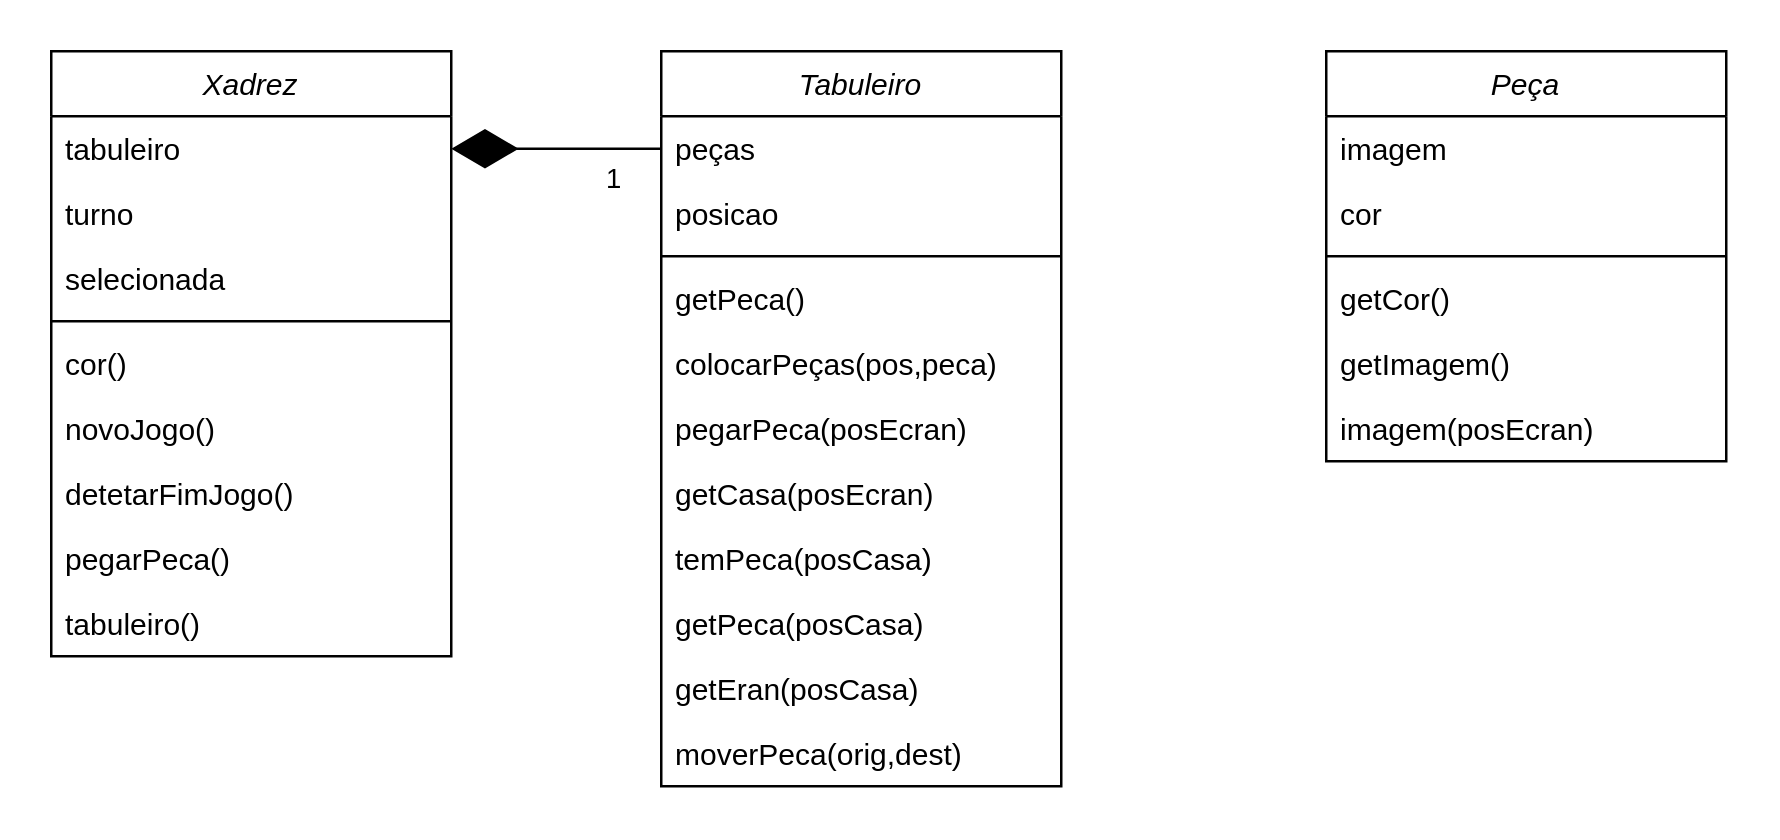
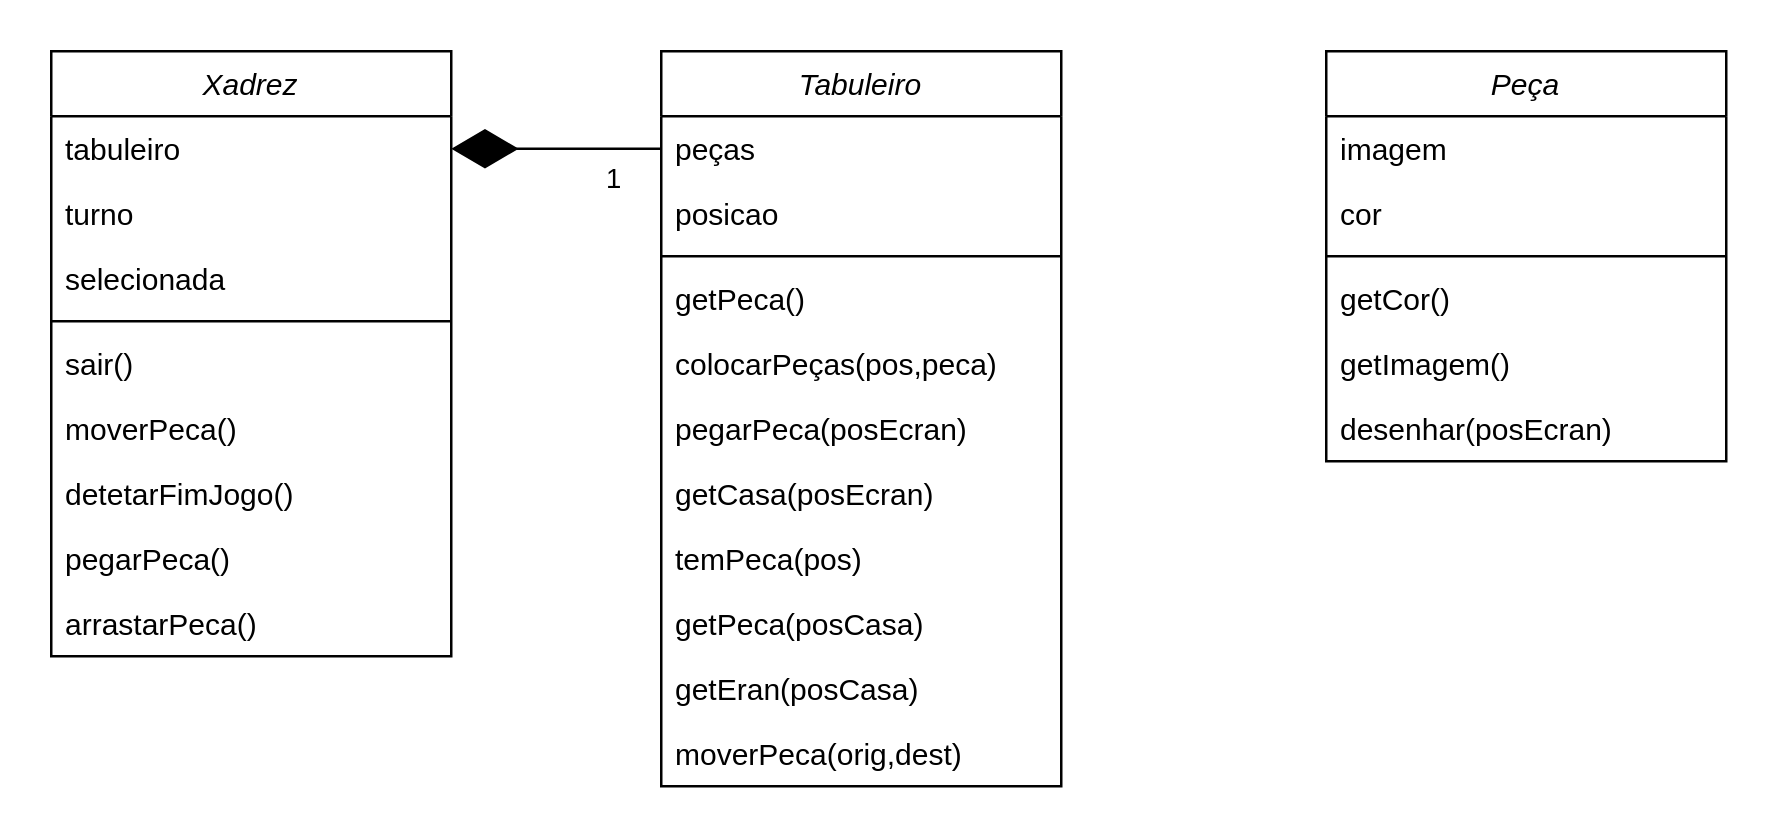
  <mxCell id="0" />
  <mxCell id="1" parent="0" />
  <mxCell id="2" value="Xadrez" style="swimlane;fontStyle=2;align=center;verticalAlign=top;childLayout=stackLayout;horizontal=1;startSize=26;horizontalStack=0;resizeParent=1;resizeLast=0;collapsible=1;marginBottom=0;rounded=0;shadow=0;strokeWidth=1;" parent="1" vertex="1"><mxGeometry x="20" y="20" width="160" height="242" as="geometry"><mxRectangle x="230" y="140" width="160" height="26" as="alternateBounds" /></mxGeometry></mxCell>
  <mxCell id="3" value="tabuleiro" style="text;align=left;verticalAlign=top;spacingLeft=4;spacingRight=4;overflow=hidden;rotatable=0;points=[[0,0.5],[1,0.5]];portConstraint=eastwest;" parent="2" vertex="1"><mxGeometry y="26" width="160" height="26" as="geometry" /></mxCell>
  <mxCell id="4" value="turno" style="text;align=left;verticalAlign=top;spacingLeft=4;spacingRight=4;overflow=hidden;rotatable=0;points=[[0,0.5],[1,0.5]];portConstraint=eastwest;" parent="2" vertex="1"><mxGeometry y="52" width="160" height="26" as="geometry" /></mxCell>
  <mxCell id="5" value="selecionada&#10;" style="text;align=left;verticalAlign=top;spacingLeft=4;spacingRight=4;overflow=hidden;rotatable=0;points=[[0,0.5],[1,0.5]];portConstraint=eastwest;" vertex="1" parent="2"><mxGeometry y="78" width="160" height="26" as="geometry" /></mxCell>
  <mxCell id="6" value="" style="line;html=1;strokeWidth=1;align=left;verticalAlign=middle;spacingTop=-1;spacingLeft=3;spacingRight=3;rotatable=0;labelPosition=right;points=[];portConstraint=eastwest;" parent="2" vertex="1"><mxGeometry y="104" width="160" height="8" as="geometry" /></mxCell>
- <mxCell id="7" value="cor()&#10;" style="text;align=left;verticalAlign=top;spacingLeft=4;spacingRight=4;overflow=hidden;rotatable=0;points=[[0,0.5],[1,0.5]];portConstraint=eastwest;" parent="2" vertex="1"><mxGeometry y="112" width="160" height="26" as="geometry" /></mxCell>
- <mxCell id="8" value="novoJogo()" style="text;align=left;verticalAlign=top;spacingLeft=4;spacingRight=4;overflow=hidden;rotatable=0;points=[[0,0.5],[1,0.5]];portConstraint=eastwest;" parent="2" vertex="1"><mxGeometry y="138" width="160" height="26" as="geometry" /></mxCell>
+ <mxCell id="7" value="sair()&#10;" style="text;align=left;verticalAlign=top;spacingLeft=4;spacingRight=4;overflow=hidden;rotatable=0;points=[[0,0.5],[1,0.5]];portConstraint=eastwest;" parent="2" vertex="1"><mxGeometry y="112" width="160" height="26" as="geometry" /></mxCell>
+ <mxCell id="8" value="moverPeca()" style="text;align=left;verticalAlign=top;spacingLeft=4;spacingRight=4;overflow=hidden;rotatable=0;points=[[0,0.5],[1,0.5]];portConstraint=eastwest;" parent="2" vertex="1"><mxGeometry y="138" width="160" height="26" as="geometry" /></mxCell>
  <mxCell id="9" value="detetarFimJogo()" style="text;align=left;verticalAlign=top;spacingLeft=4;spacingRight=4;overflow=hidden;rotatable=0;points=[[0,0.5],[1,0.5]];portConstraint=eastwest;" parent="2" vertex="1"><mxGeometry y="164" width="160" height="26" as="geometry" /></mxCell>
  <mxCell id="10" value="pegarPeca()" style="text;align=left;verticalAlign=top;spacingLeft=4;spacingRight=4;overflow=hidden;rotatable=0;points=[[0,0.5],[1,0.5]];portConstraint=eastwest;" vertex="1" parent="2"><mxGeometry y="190" width="160" height="26" as="geometry" /></mxCell>
- <mxCell id="11" value="tabuleiro()" style="text;align=left;verticalAlign=top;spacingLeft=4;spacingRight=4;overflow=hidden;rotatable=0;points=[[0,0.5],[1,0.5]];portConstraint=eastwest;" vertex="1" parent="2"><mxGeometry y="216" width="160" height="26" as="geometry" /></mxCell>
+ <mxCell id="11" value="arrastarPeca()" style="text;align=left;verticalAlign=top;spacingLeft=4;spacingRight=4;overflow=hidden;rotatable=0;points=[[0,0.5],[1,0.5]];portConstraint=eastwest;" vertex="1" parent="2"><mxGeometry y="216" width="160" height="26" as="geometry" /></mxCell>
  <mxCell id="12" value="Tabuleiro" style="swimlane;fontStyle=2;align=center;verticalAlign=top;childLayout=stackLayout;horizontal=1;startSize=26;horizontalStack=0;resizeParent=1;resizeLast=0;collapsible=1;marginBottom=0;rounded=0;shadow=0;strokeWidth=1;" parent="1" vertex="1"><mxGeometry x="264" y="20" width="160" height="294" as="geometry"><mxRectangle x="230" y="140" width="160" height="26" as="alternateBounds" /></mxGeometry></mxCell>
  <mxCell id="13" value="peças" style="text;align=left;verticalAlign=top;spacingLeft=4;spacingRight=4;overflow=hidden;rotatable=0;points=[[0,0.5],[1,0.5]];portConstraint=eastwest;" parent="12" vertex="1"><mxGeometry y="26" width="160" height="26" as="geometry" /></mxCell>
  <mxCell id="14" value="posicao" style="text;align=left;verticalAlign=top;spacingLeft=4;spacingRight=4;overflow=hidden;rotatable=0;points=[[0,0.5],[1,0.5]];portConstraint=eastwest;" parent="12" vertex="1"><mxGeometry y="52" width="160" height="26" as="geometry" /></mxCell>
  <mxCell id="15" value="" style="line;html=1;strokeWidth=1;align=left;verticalAlign=middle;spacingTop=-1;spacingLeft=3;spacingRight=3;rotatable=0;labelPosition=right;points=[];portConstraint=eastwest;" parent="12" vertex="1"><mxGeometry y="78" width="160" height="8" as="geometry" /></mxCell>
  <mxCell id="16" value="getPeca()" style="text;align=left;verticalAlign=top;spacingLeft=4;spacingRight=4;overflow=hidden;rotatable=0;points=[[0,0.5],[1,0.5]];portConstraint=eastwest;" parent="12" vertex="1"><mxGeometry y="86" width="160" height="26" as="geometry" /></mxCell>
  <mxCell id="17" value="colocarPeças(pos,peca)" style="text;align=left;verticalAlign=top;spacingLeft=4;spacingRight=4;overflow=hidden;rotatable=0;points=[[0,0.5],[1,0.5]];portConstraint=eastwest;" parent="12" vertex="1"><mxGeometry y="112" width="160" height="26" as="geometry" /></mxCell>
  <mxCell id="18" value="pegarPeca(posEcran)" style="text;align=left;verticalAlign=top;spacingLeft=4;spacingRight=4;overflow=hidden;rotatable=0;points=[[0,0.5],[1,0.5]];portConstraint=eastwest;" parent="12" vertex="1"><mxGeometry y="138" width="160" height="26" as="geometry" /></mxCell>
  <mxCell id="19" value="getCasa(posEcran)" style="text;align=left;verticalAlign=top;spacingLeft=4;spacingRight=4;overflow=hidden;rotatable=0;points=[[0,0.5],[1,0.5]];portConstraint=eastwest;" parent="12" vertex="1"><mxGeometry y="164" width="160" height="26" as="geometry" /></mxCell>
- <mxCell id="20" value="temPeca(posCasa)" style="text;align=left;verticalAlign=top;spacingLeft=4;spacingRight=4;overflow=hidden;rotatable=0;points=[[0,0.5],[1,0.5]];portConstraint=eastwest;" vertex="1" parent="12"><mxGeometry y="190" width="160" height="26" as="geometry" /></mxCell>
+ <mxCell id="20" value="temPeca(pos)" style="text;align=left;verticalAlign=top;spacingLeft=4;spacingRight=4;overflow=hidden;rotatable=0;points=[[0,0.5],[1,0.5]];portConstraint=eastwest;" vertex="1" parent="12"><mxGeometry y="190" width="160" height="26" as="geometry" /></mxCell>
  <mxCell id="21" value="getPeca(posCasa)" style="text;align=left;verticalAlign=top;spacingLeft=4;spacingRight=4;overflow=hidden;rotatable=0;points=[[0,0.5],[1,0.5]];portConstraint=eastwest;" parent="12" vertex="1"><mxGeometry y="216" width="160" height="26" as="geometry" /></mxCell>
  <mxCell id="22" value="getEran(posCasa)" style="text;align=left;verticalAlign=top;spacingLeft=4;spacingRight=4;overflow=hidden;rotatable=0;points=[[0,0.5],[1,0.5]];portConstraint=eastwest;" vertex="1" parent="12"><mxGeometry y="242" width="160" height="26" as="geometry" /></mxCell>
  <mxCell id="23" value="moverPeca(orig,dest)" style="text;align=left;verticalAlign=top;spacingLeft=4;spacingRight=4;overflow=hidden;rotatable=0;points=[[0,0.5],[1,0.5]];portConstraint=eastwest;" vertex="1" parent="12"><mxGeometry y="268" width="160" height="26" as="geometry" /></mxCell>
  <mxCell id="24" value="Peça" style="swimlane;fontStyle=2;align=center;verticalAlign=top;childLayout=stackLayout;horizontal=1;startSize=26;horizontalStack=0;resizeParent=1;resizeLast=0;collapsible=1;marginBottom=0;rounded=0;shadow=0;strokeWidth=1;" parent="1" vertex="1"><mxGeometry x="530" y="20" width="160" height="164" as="geometry"><mxRectangle x="230" y="140" width="160" height="26" as="alternateBounds" /></mxGeometry></mxCell>
  <mxCell id="25" value="imagem" style="text;align=left;verticalAlign=top;spacingLeft=4;spacingRight=4;overflow=hidden;rotatable=0;points=[[0,0.5],[1,0.5]];portConstraint=eastwest;" parent="24" vertex="1"><mxGeometry y="26" width="160" height="26" as="geometry" /></mxCell>
  <mxCell id="26" value="cor" style="text;align=left;verticalAlign=top;spacingLeft=4;spacingRight=4;overflow=hidden;rotatable=0;points=[[0,0.5],[1,0.5]];portConstraint=eastwest;" vertex="1" parent="24"><mxGeometry y="52" width="160" height="26" as="geometry" /></mxCell>
  <mxCell id="27" value="" style="line;html=1;strokeWidth=1;align=left;verticalAlign=middle;spacingTop=-1;spacingLeft=3;spacingRight=3;rotatable=0;labelPosition=right;points=[];portConstraint=eastwest;" parent="24" vertex="1"><mxGeometry y="78" width="160" height="8" as="geometry" /></mxCell>
  <mxCell id="28" value="getCor()" style="text;align=left;verticalAlign=top;spacingLeft=4;spacingRight=4;overflow=hidden;rotatable=0;points=[[0,0.5],[1,0.5]];portConstraint=eastwest;" parent="24" vertex="1"><mxGeometry y="86" width="160" height="26" as="geometry" /></mxCell>
  <mxCell id="29" value="getImagem()" style="text;align=left;verticalAlign=top;spacingLeft=4;spacingRight=4;overflow=hidden;rotatable=0;points=[[0,0.5],[1,0.5]];portConstraint=eastwest;" vertex="1" parent="24"><mxGeometry y="112" width="160" height="26" as="geometry" /></mxCell>
- <mxCell id="30" value="imagem(posEcran)" style="text;align=left;verticalAlign=top;spacingLeft=4;spacingRight=4;overflow=hidden;rotatable=0;points=[[0,0.5],[1,0.5]];portConstraint=eastwest;" vertex="1" parent="24"><mxGeometry y="138" width="160" height="26" as="geometry" /></mxCell>
+ <mxCell id="30" value="desenhar(posEcran)" style="text;align=left;verticalAlign=top;spacingLeft=4;spacingRight=4;overflow=hidden;rotatable=0;points=[[0,0.5],[1,0.5]];portConstraint=eastwest;" vertex="1" parent="24"><mxGeometry y="138" width="160" height="26" as="geometry" /></mxCell>
  <mxCell id="31" value="" style="endArrow=diamondThin;endFill=1;endSize=24;html=1;rounded=0;entryX=1;entryY=0.5;entryDx=0;entryDy=0;exitX=0;exitY=0.5;exitDx=0;exitDy=0;" parent="1" source="13" target="3" edge="1"><mxGeometry width="160" relative="1" as="geometry"><mxPoint x="130" y="220" as="sourcePoint" /><mxPoint x="290" y="220" as="targetPoint" /></mxGeometry></mxCell>
  <mxCell id="32" value="1" style="edgeLabel;html=1;align=center;verticalAlign=middle;resizable=0;points=[];" parent="31" vertex="1" connectable="0"><mxGeometry x="-0.53" relative="1" as="geometry"><mxPoint y="11" as="offset" /></mxGeometry></mxCell>
